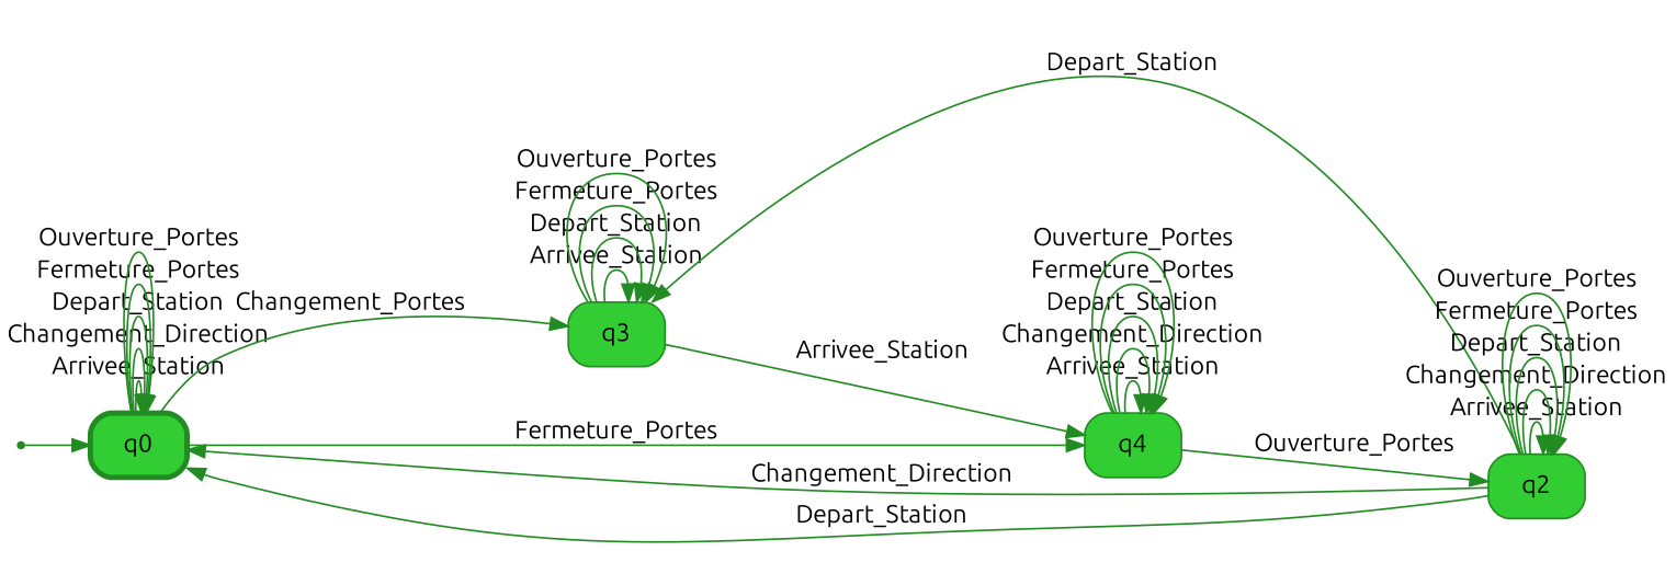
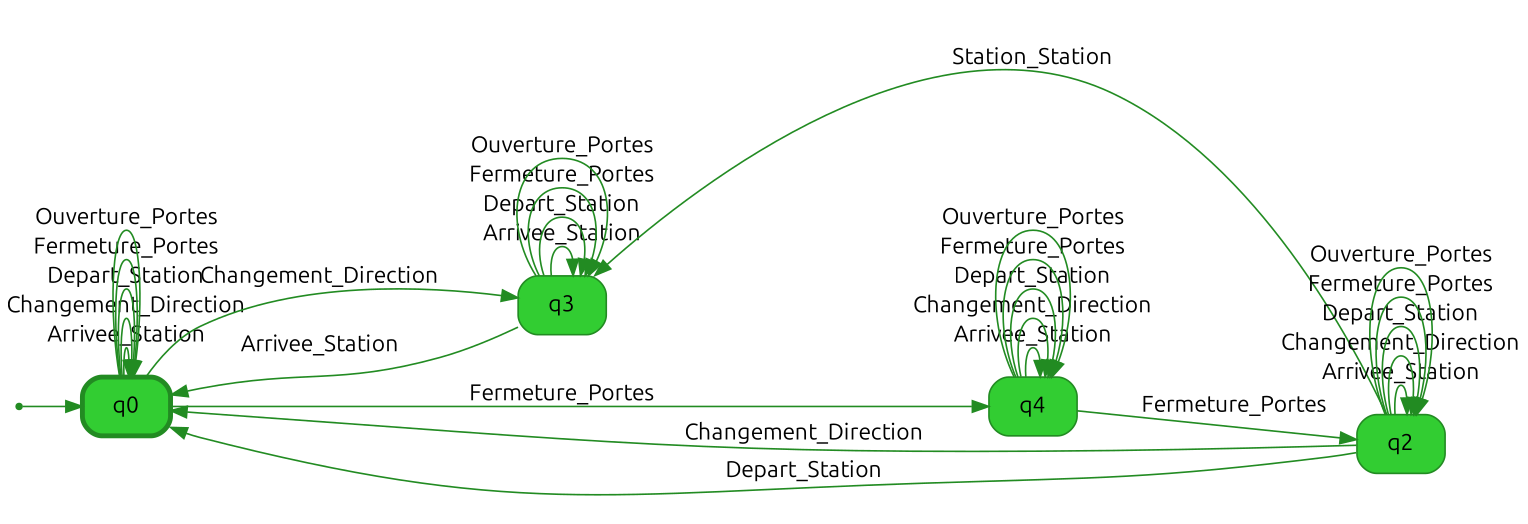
  digraph {
    fontname=Ubuntu
    rankdir=LR
    node [color=forestgreen fontname=Ubuntu shape=box fillcolor=limegreen style="rounded, filled"]
    edge [color=forestgreen fontname=Ubuntu]
    __invisible__ [shape=point fillcolor="" style=""]
    n2 [label=q0 penwidth=3]
    n3 [label=q3]
    n4 [label=q4]
    n5 [label=q2]
    __invisible__ -> n2
    n2 -> n2 [label=Arrivee_Station]
    n2 -> n2 [label=Changement_Direction]
    n2 -> n2 [label=Depart_Station]
    n2 -> n2 [label=Fermeture_Portes]
    n2 -> n2 [label=Ouverture_Portes]
-   n2 -> n3 [label=Changement_Portes]
+   n2 -> n3 [label=Changement_Direction]
    n2 -> n4 [label=Fermeture_Portes]
-   n3 -> n4 [label=Arrivee_Station]
+   n3 -> n2 [label=Arrivee_Station]
    n3 -> n3 [label=Arrivee_Station]
    n3 -> n3 [label=Depart_Station]
    n3 -> n3 [label=Fermeture_Portes]
    n3 -> n3 [label=Ouverture_Portes]
    n4 -> n4 [label=Arrivee_Station]
    n4 -> n4 [label=Changement_Direction]
    n4 -> n4 [label=Depart_Station]
    n4 -> n4 [label=Fermeture_Portes]
    n4 -> n4 [label=Ouverture_Portes]
-   n4 -> n5 [label=Ouverture_Portes]
+   n4 -> n5 [label=Fermeture_Portes]
    n5 -> n2 [label=Changement_Direction]
    n5 -> n2 [label=Depart_Station]
-   n5 -> n3 [label=Depart_Station]
+   n5 -> n3 [label=Station_Station]
    n5 -> n5 [label=Arrivee_Station]
    n5 -> n5 [label=Changement_Direction]
    n5 -> n5 [label=Depart_Station]
    n5 -> n5 [label=Fermeture_Portes]
    n5 -> n5 [label=Ouverture_Portes]
  }
